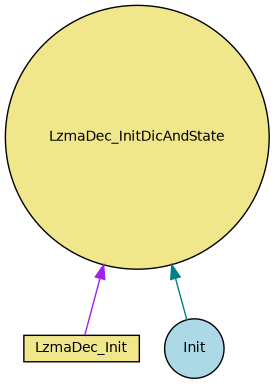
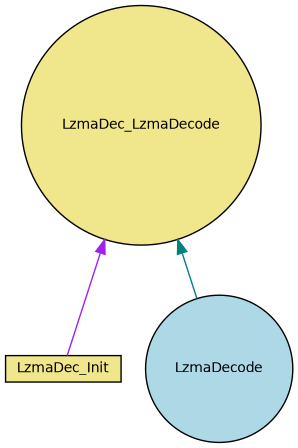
  digraph {
    rankdir=TB
    node [color=black fillcolor=khaki fontname=Helvetica fontsize=10 shape=circle style=filled]
    edge [dir=back fontname=Helvetica fontsize=10 labelfontname=Helvetica labelfontsize=10 style=solid]
-   n1 [fontcolor=black height=0.2 label=LzmaDec_InitDicAndState width=0.4]
+   n1 [fontcolor=black height=0.2 label=LzmaDec_LzmaDecode width=0.4]
    n2 [height=0.2 label=LzmaDec_Init shape=box width=0.4]
-   n3 [fillcolor=lightblue height=0.2 label=Init width=0.4]
+   n3 [fillcolor=lightblue height=0.2 label=LzmaDecode width=0.4]
    n1 -> n2 [color=purple]
    n1 -> n3 [color=teal]
  }
